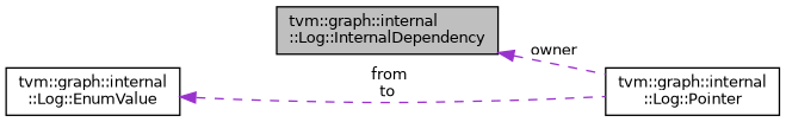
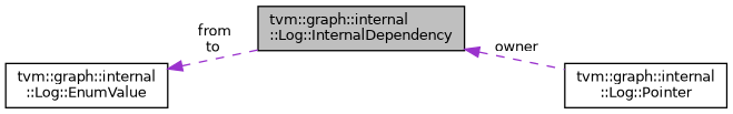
  digraph {
    rankdir=LR
    node [color=black fillcolor=white fontname=Helvetica fontsize=10 shape=record style=filled]
    edge [color=darkorchid3 dir=back fontname=Helvetica fontsize=10 labelfontname=Helvetica labelfontsize=10 style=dashed]
    n1 [fillcolor=grey75 fontcolor=black height=0.2 label="tvm::graph::internal\l::Log::InternalDependency" width=0.4]
    n2 [height=0.2 label="tvm::graph::internal\l::Log::Pointer" width=0.4]
    n3 [height=0.2 label="tvm::graph::internal\l::Log::EnumValue" width=0.4]
    n1 -> n2 [label=" owner"]
-   n3 -> n2 [label=" from\nto"]
+   n3 -> n1 [label=" from\nto"]
  }
